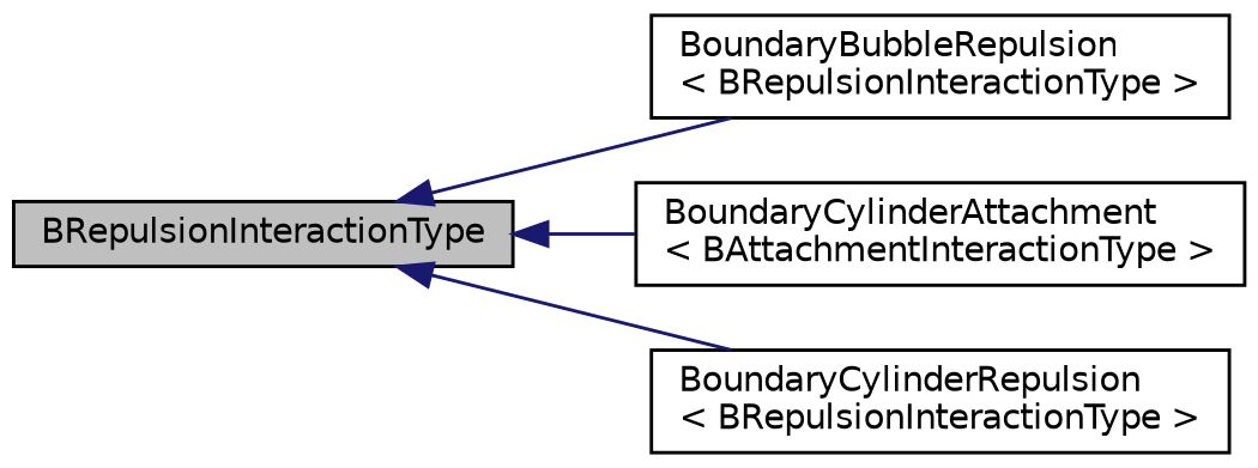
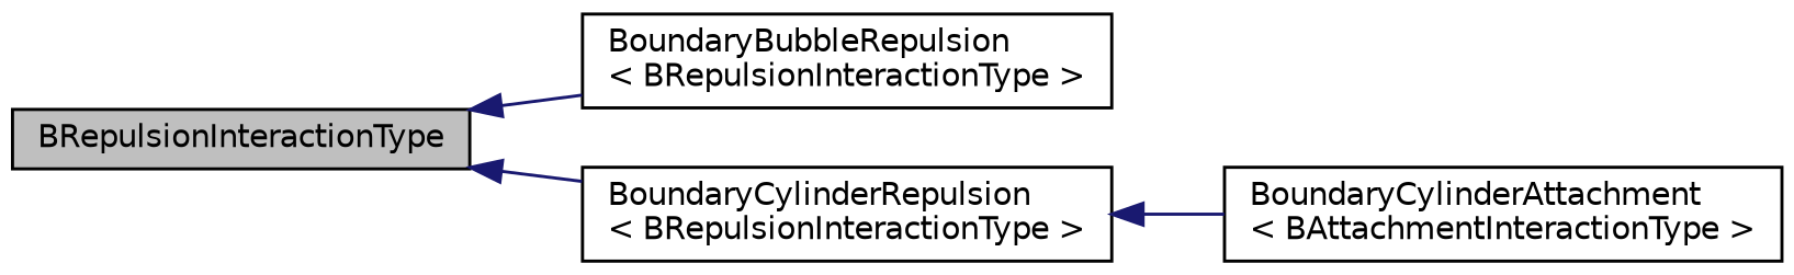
  digraph {
    fontname="DejaVu Sans"
    rankdir=LR
    node [color=black fillcolor=white fontname="DejaVu Sans" fontsize=10 shape=record style=filled]
    edge [color=midnightblue dir=back fontname="DejaVu Sans" fontsize=10 labelfontname=Helvetica labelfontsize=10 style=solid]
    n1 [fillcolor=grey75 fontcolor=black height=0.2 label=BRepulsionInteractionType width=0.4]
    n2 [height=0.2 label="BoundaryBubbleRepulsion\l\< BRepulsionInteractionType \>" width=0.4]
    n3 [height=0.2 label="BoundaryCylinderAttachment\l\< BAttachmentInteractionType \>" width=0.4]
    n4 [height=0.2 label="BoundaryCylinderRepulsion\l\< BRepulsionInteractionType \>" width=0.4]
    n1 -> n2
-   n1 -> n3
+   n4 -> n3
    n1 -> n4
  }
